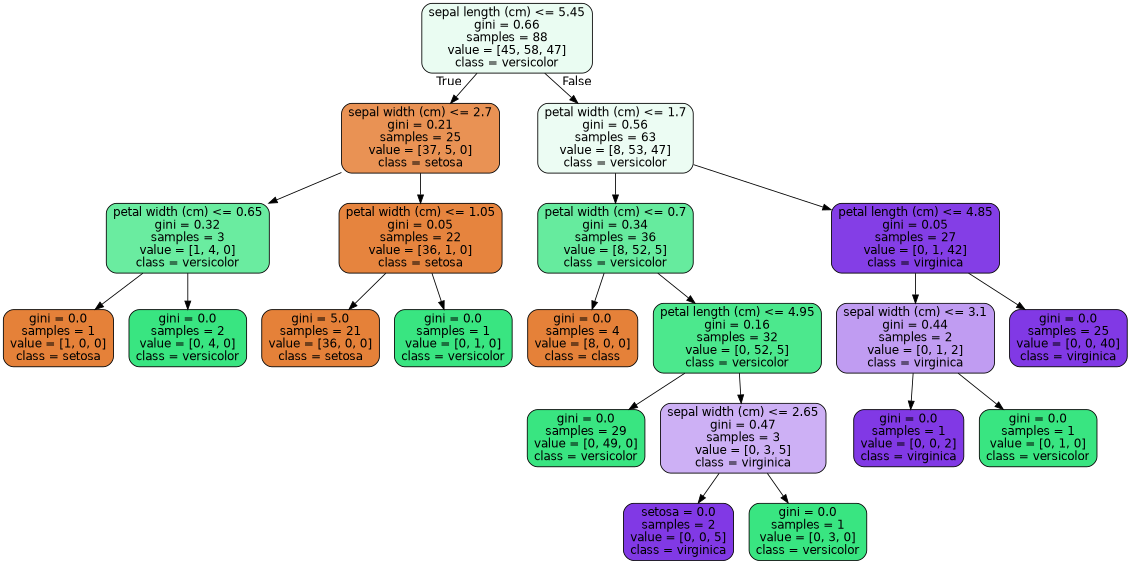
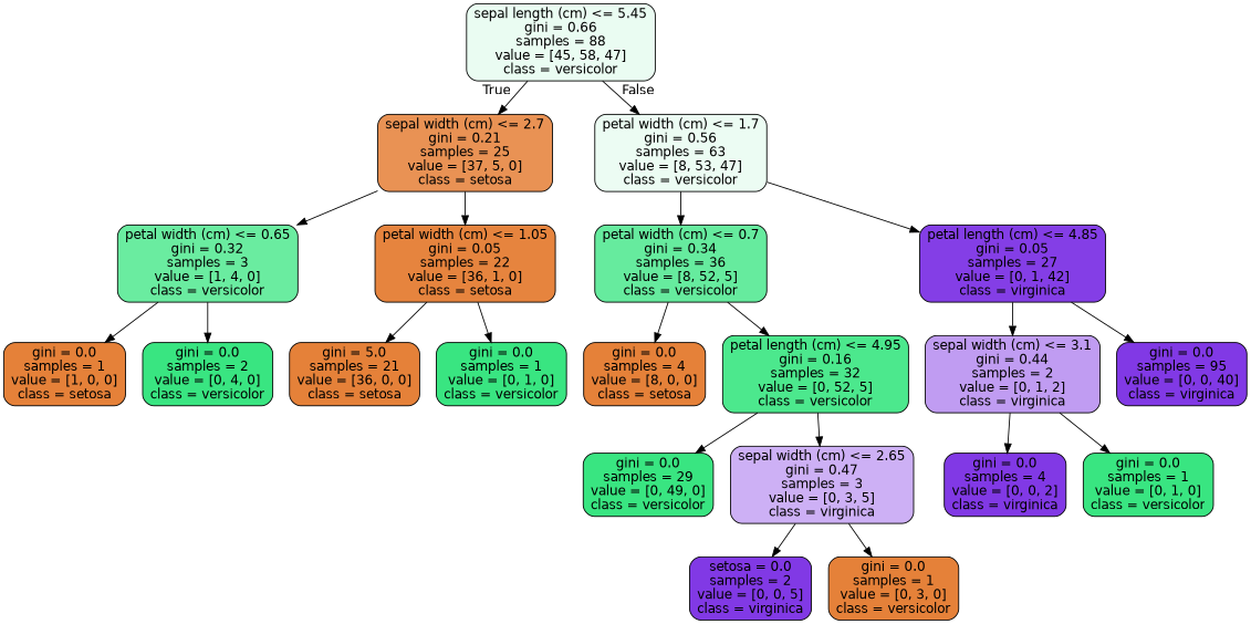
  digraph {
    fontname="DejaVu Sans"
    node [color=black fillcolor="#39e581" fontname="DejaVu Sans" shape=box style="filled, rounded"]
    edge [fontname="DejaVu Sans"]
    n1 [fillcolor="#eafcf2" label="sepal length (cm) <= 5.45\ngini = 0.66\nsamples = 88\nvalue = [45, 58, 47]\nclass = versicolor"]
    n2 [fillcolor="#e99254" label="sepal width (cm) <= 2.7\ngini = 0.21\nsamples = 25\nvalue = [37, 5, 0]\nclass = setosa"]
    n3 [fillcolor="#ecfcf3" label="petal width (cm) <= 1.7\ngini = 0.56\nsamples = 63\nvalue = [8, 53, 47]\nclass = versicolor"]
    n4 [fillcolor="#6aeca0" label="petal width (cm) <= 0.65\ngini = 0.32\nsamples = 3\nvalue = [1, 4, 0]\nclass = versicolor"]
    n5 [fillcolor="#e6843e" label="petal width (cm) <= 1.05\ngini = 0.05\nsamples = 22\nvalue = [36, 1, 0]\nclass = setosa"]
    n6 [fillcolor="#66eb9e" label="petal width (cm) <= 0.7\ngini = 0.34\nsamples = 36\nvalue = [8, 52, 5]\nclass = versicolor"]
    n7 [fillcolor="#843ee6" label="petal length (cm) <= 4.85\ngini = 0.05\nsamples = 27\nvalue = [0, 1, 42]\nclass = virginica"]
    n8 [fillcolor="#e58139" label="gini = 0.0\nsamples = 1\nvalue = [1, 0, 0]\nclass = setosa"]
    n9 [label="gini = 0.0\nsamples = 2\nvalue = [0, 4, 0]\nclass = versicolor"]
    n10 [fillcolor="#e58139" label="gini = 5.0\nsamples = 21\nvalue = [36, 0, 0]\nclass = setosa"]
    n11 [label="gini = 0.0\nsamples = 1\nvalue = [0, 1, 0]\nclass = versicolor"]
-   n12 [fillcolor="#e58139" label="gini = 0.0\nsamples = 4\nvalue = [8, 0, 0]\nclass = class"]
+   n12 [fillcolor="#e58139" label="gini = 0.0\nsamples = 4\nvalue = [8, 0, 0]\nclass = setosa"]
    n13 [fillcolor="#4ce88d" label="petal length (cm) <= 4.95\ngini = 0.16\nsamples = 32\nvalue = [0, 52, 5]\nclass = versicolor"]
    n14 [fillcolor="#c09cf2" label="sepal width (cm) <= 3.1\ngini = 0.44\nsamples = 2\nvalue = [0, 1, 2]\nclass = virginica"]
-   n15 [fillcolor="#8139e5" label="gini = 0.0\nsamples = 25\nvalue = [0, 0, 40]\nclass = virginica"]
+   n15 [fillcolor="#8139e5" label="gini = 0.0\nsamples = 95\nvalue = [0, 0, 40]\nclass = virginica"]
    n16 [label="gini = 0.0\nsamples = 29\nvalue = [0, 49, 0]\nclass = versicolor"]
    n17 [fillcolor="#cdb0f5" label="sepal width (cm) <= 2.65\ngini = 0.47\nsamples = 3\nvalue = [0, 3, 5]\nclass = virginica"]
    n18 [fillcolor="#8139e5" label="setosa = 0.0\nsamples = 2\nvalue = [0, 0, 5]\nclass = virginica"]
-   n19 [label="gini = 0.0\nsamples = 1\nvalue = [0, 3, 0]\nclass = versicolor"]
-   n20 [fillcolor="#8139e5" label="gini = 0.0\nsamples = 1\nvalue = [0, 0, 2]\nclass = virginica"]
+   n19 [fillcolor="#e58139" label="gini = 0.0\nsamples = 1\nvalue = [0, 3, 0]\nclass = versicolor"]
+   n20 [fillcolor="#8139e5" label="gini = 0.0\nsamples = 4\nvalue = [0, 0, 2]\nclass = virginica"]
    n21 [label="gini = 0.0\nsamples = 1\nvalue = [0, 1, 0]\nclass = versicolor"]
    n1 -> n2 [headlabel=True labelangle=45 labeldistance=2.5]
    n1 -> n3 [headlabel=False labelangle=-45 labeldistance=2.5]
    n2 -> n4
    n2 -> n5
    n3 -> n6
    n3 -> n7
    n4 -> n8
    n4 -> n9
    n5 -> n10
    n5 -> n11
    n6 -> n12
    n6 -> n13
    n7 -> n14
    n7 -> n15
    n13 -> n16
    n13 -> n17
    n14 -> n20
    n14 -> n21
    n17 -> n18
    n17 -> n19
  }
